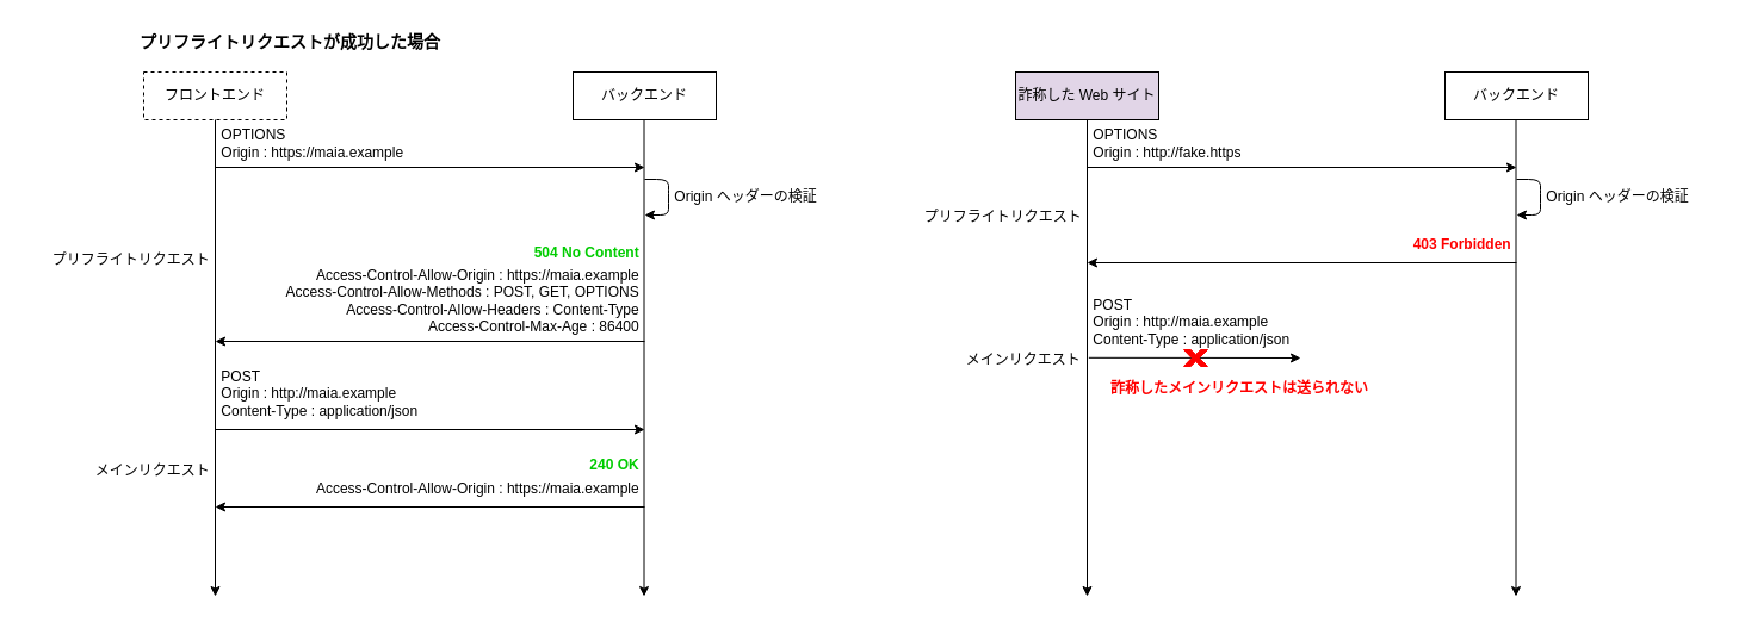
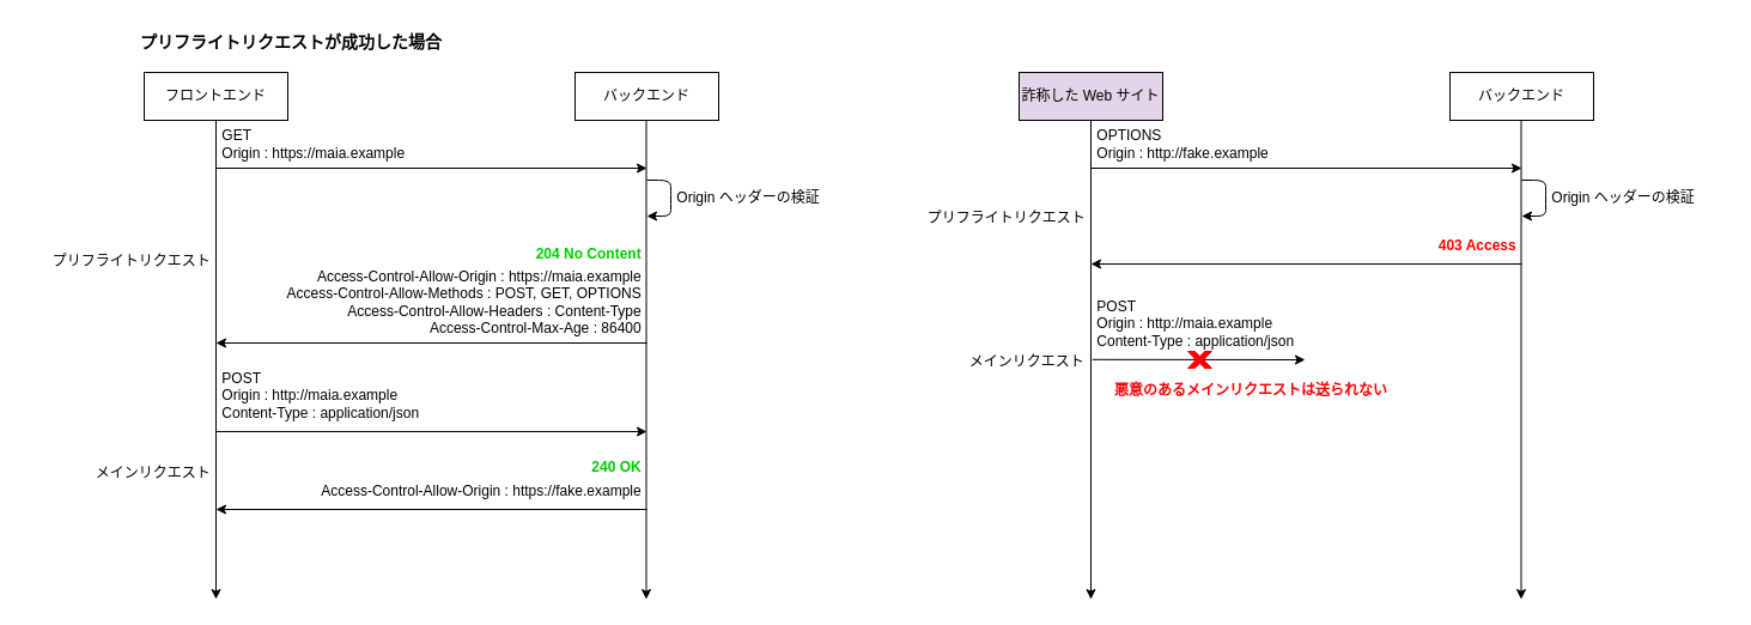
  <mxCell id="0" />
  <mxCell id="1" parent="0" />
- <mxCell id="2" value="フロントエンド" style="rounded=0;whiteSpace=wrap;html=1;dashed=1;" parent="1" vertex="1"><mxGeometry x="120" y="60" width="120" height="40" as="geometry" /></mxCell>
+ <mxCell id="2" value="フロントエンド" style="rounded=0;whiteSpace=wrap;html=1;" parent="1" vertex="1"><mxGeometry x="120" y="60" width="120" height="40" as="geometry" /></mxCell>
  <mxCell id="3" value="バックエンド" style="rounded=0;whiteSpace=wrap;html=1;" parent="1" vertex="1"><mxGeometry x="480" y="60" width="120" height="40" as="geometry" /></mxCell>
  <mxCell id="4" value="" style="endArrow=classic;html=1;exitX=0.5;exitY=1;exitDx=0;exitDy=0;" parent="1" source="2" edge="1"><mxGeometry width="50" height="50" relative="1" as="geometry"><mxPoint x="390" y="310" as="sourcePoint" /><mxPoint x="180" y="500" as="targetPoint" /></mxGeometry></mxCell>
  <mxCell id="5" value="" style="endArrow=classic;html=1;exitX=0.5;exitY=1;exitDx=0;exitDy=0;" parent="1" edge="1"><mxGeometry width="50" height="50" relative="1" as="geometry"><mxPoint x="539.5" y="100" as="sourcePoint" /><mxPoint x="539.5" y="500" as="targetPoint" /></mxGeometry></mxCell>
  <mxCell id="6" value="" style="endArrow=classic;html=1;" parent="1" edge="1"><mxGeometry width="50" height="50" relative="1" as="geometry"><mxPoint x="180" y="140" as="sourcePoint" /><mxPoint x="540" y="140" as="targetPoint" /></mxGeometry></mxCell>
- <mxCell id="7" value="&amp;nbsp;OPTIONS&lt;br&gt;&amp;nbsp;Origin : https://maia.example" style="text;html=1;align=left;verticalAlign=middle;resizable=0;points=[];autosize=1;strokeColor=none;fillColor=none;" parent="1" vertex="1"><mxGeometry x="180" y="100" width="180" height="40" as="geometry" /></mxCell>
+ <mxCell id="7" value="&amp;nbsp;GET&lt;br&gt;&amp;nbsp;Origin : https://maia.example" style="text;html=1;align=left;verticalAlign=middle;resizable=0;points=[];autosize=1;strokeColor=none;fillColor=none;" parent="1" vertex="1"><mxGeometry x="180" y="100" width="180" height="40" as="geometry" /></mxCell>
  <mxCell id="8" value="" style="endArrow=classic;html=1;" parent="1" edge="1"><mxGeometry width="50" height="50" relative="1" as="geometry"><mxPoint x="540" y="150" as="sourcePoint" /><mxPoint x="540" y="180" as="targetPoint" /><Array as="points"><mxPoint x="560" y="150" /><mxPoint x="560" y="160" /><mxPoint x="560" y="180" /></Array></mxGeometry></mxCell>
  <mxCell id="9" value="&amp;nbsp;Origin ヘッダーの検証" style="text;html=1;align=left;verticalAlign=middle;resizable=0;points=[];autosize=1;strokeColor=none;fillColor=none;" parent="1" vertex="1"><mxGeometry x="560" y="150" width="150" height="30" as="geometry" /></mxCell>
  <mxCell id="10" value="" style="endArrow=classic;html=1;" parent="1" edge="1"><mxGeometry width="50" height="50" relative="1" as="geometry"><mxPoint x="540" y="286" as="sourcePoint" /><mxPoint x="180" y="286" as="targetPoint" /></mxGeometry></mxCell>
- <mxCell id="11" value="&lt;b&gt;&lt;font style=&quot;color: rgb(0, 204, 0);&quot;&gt;&amp;nbsp; &amp;nbsp; &amp;nbsp;504 No Content&amp;nbsp;&lt;/font&gt;&lt;/b&gt;" style="text;html=1;align=right;verticalAlign=middle;resizable=0;points=[];autosize=1;strokeColor=none;fillColor=none;" parent="1" vertex="1"><mxGeometry x="410" y="197" width="130" height="30" as="geometry" /></mxCell>
+ <mxCell id="11" value="&lt;b&gt;&lt;font style=&quot;color: rgb(0, 204, 0);&quot;&gt;&amp;nbsp; &amp;nbsp; &amp;nbsp;204 No Content&amp;nbsp;&lt;/font&gt;&lt;/b&gt;" style="text;html=1;align=right;verticalAlign=middle;resizable=0;points=[];autosize=1;strokeColor=none;fillColor=none;" parent="1" vertex="1"><mxGeometry x="410" y="197" width="130" height="30" as="geometry" /></mxCell>
  <mxCell id="12" value="&lt;font style=&quot;color: rgb(0, 0, 0);&quot;&gt;Access-Control-Allow-Origin : https://maia.example&amp;nbsp;&lt;br&gt;Access-Control-Allow-Methods : POST, GET, OPTIONS&amp;nbsp;&lt;br&gt;Access-Control-Allow-Headers : Content-Type&amp;nbsp;&lt;br&gt;Access-Control-Max-Age : 86400&amp;nbsp;&lt;/font&gt;" style="text;html=1;align=right;verticalAlign=middle;resizable=0;points=[];autosize=1;strokeColor=none;fillColor=none;" parent="1" vertex="1"><mxGeometry x="220" y="217" width="320" height="70" as="geometry" /></mxCell>
  <mxCell id="13" value="プリフライトリクエスト&amp;nbsp;" style="text;html=1;align=right;verticalAlign=middle;resizable=0;points=[];autosize=1;strokeColor=none;fillColor=none;" parent="1" vertex="1"><mxGeometry x="20" y="203" width="160" height="30" as="geometry" /></mxCell>
  <mxCell id="14" value="" style="endArrow=classic;html=1;" parent="1" edge="1"><mxGeometry width="50" height="50" relative="1" as="geometry"><mxPoint x="180" y="360" as="sourcePoint" /><mxPoint x="540" y="360" as="targetPoint" /></mxGeometry></mxCell>
  <mxCell id="15" value="&amp;nbsp;POST&lt;br&gt;&amp;nbsp;Origin : http://maia.example&lt;br&gt;&amp;nbsp;Content-Type : application/json" style="text;html=1;align=left;verticalAlign=middle;resizable=0;points=[];autosize=1;strokeColor=none;fillColor=none;" parent="1" vertex="1"><mxGeometry x="180" y="300" width="190" height="60" as="geometry" /></mxCell>
  <mxCell id="16" value="" style="endArrow=classic;html=1;" parent="1" edge="1"><mxGeometry width="50" height="50" relative="1" as="geometry"><mxPoint x="540" y="425" as="sourcePoint" /><mxPoint x="180" y="425" as="targetPoint" /></mxGeometry></mxCell>
  <mxCell id="17" value="&lt;b&gt;&lt;font style=&quot;color: rgb(0, 204, 0);&quot;&gt;&amp;nbsp; &amp;nbsp; &amp;nbsp;240 OK&amp;nbsp;&lt;/font&gt;&lt;/b&gt;" style="text;html=1;align=right;verticalAlign=middle;resizable=0;points=[];autosize=1;strokeColor=none;fillColor=none;" parent="1" vertex="1"><mxGeometry x="460" y="375" width="80" height="30" as="geometry" /></mxCell>
- <mxCell id="18" value="&lt;font style=&quot;color: rgb(0, 0, 0);&quot;&gt;Access-Control-Allow-Origin : https://maia.example&amp;nbsp;&lt;br&gt;&lt;/font&gt;" style="text;html=1;align=right;verticalAlign=middle;resizable=0;points=[];autosize=1;strokeColor=none;fillColor=none;" parent="1" vertex="1"><mxGeometry x="240" y="395" width="300" height="30" as="geometry" /></mxCell>
+ <mxCell id="18" value="&lt;font style=&quot;color: rgb(0, 0, 0);&quot;&gt;Access-Control-Allow-Origin : https://fake.example&amp;nbsp;&lt;br&gt;&lt;/font&gt;" style="text;html=1;align=right;verticalAlign=middle;resizable=0;points=[];autosize=1;strokeColor=none;fillColor=none;" parent="1" vertex="1"><mxGeometry x="240" y="395" width="300" height="30" as="geometry" /></mxCell>
  <mxCell id="19" value="メインリクエスト&amp;nbsp;" style="text;html=1;align=right;verticalAlign=middle;resizable=0;points=[];autosize=1;strokeColor=none;fillColor=none;" parent="1" vertex="1"><mxGeometry x="60" y="380" width="120" height="30" as="geometry" /></mxCell>
  <mxCell id="20" value="詐称した Web サイト" style="rounded=0;whiteSpace=wrap;html=1;fillColor=#e1d5e7;" parent="1" vertex="1"><mxGeometry x="851" y="60" width="120" height="40" as="geometry" /></mxCell>
  <mxCell id="21" value="バックエンド" style="rounded=0;whiteSpace=wrap;html=1;" parent="1" vertex="1"><mxGeometry x="1211" y="60" width="120" height="40" as="geometry" /></mxCell>
  <mxCell id="22" value="" style="endArrow=classic;html=1;exitX=0.5;exitY=1;exitDx=0;exitDy=0;" parent="1" source="20" edge="1"><mxGeometry width="50" height="50" relative="1" as="geometry"><mxPoint x="1121" y="310" as="sourcePoint" /><mxPoint x="911" y="500" as="targetPoint" /></mxGeometry></mxCell>
  <mxCell id="23" value="" style="endArrow=classic;html=1;exitX=0.5;exitY=1;exitDx=0;exitDy=0;" parent="1" edge="1"><mxGeometry width="50" height="50" relative="1" as="geometry"><mxPoint x="1270.5" y="100" as="sourcePoint" /><mxPoint x="1270.5" y="500" as="targetPoint" /></mxGeometry></mxCell>
  <mxCell id="24" value="" style="endArrow=classic;html=1;" parent="1" edge="1"><mxGeometry width="50" height="50" relative="1" as="geometry"><mxPoint x="911" y="140" as="sourcePoint" /><mxPoint x="1271" y="140" as="targetPoint" /></mxGeometry></mxCell>
- <mxCell id="25" value="&amp;nbsp;OPTIONS&lt;br&gt;&amp;nbsp;Origin : http://fake.https" style="text;html=1;align=left;verticalAlign=middle;resizable=0;points=[];autosize=1;strokeColor=none;fillColor=none;" parent="1" vertex="1"><mxGeometry x="911" y="100" width="170" height="40" as="geometry" /></mxCell>
+ <mxCell id="25" value="&amp;nbsp;OPTIONS&lt;br&gt;&amp;nbsp;Origin : http://fake.example" style="text;html=1;align=left;verticalAlign=middle;resizable=0;points=[];autosize=1;strokeColor=none;fillColor=none;" parent="1" vertex="1"><mxGeometry x="911" y="100" width="170" height="40" as="geometry" /></mxCell>
  <mxCell id="26" value="" style="endArrow=classic;html=1;" parent="1" edge="1"><mxGeometry width="50" height="50" relative="1" as="geometry"><mxPoint x="1271" y="150" as="sourcePoint" /><mxPoint x="1271" y="180" as="targetPoint" /><Array as="points"><mxPoint x="1291" y="150" /><mxPoint x="1291" y="160" /><mxPoint x="1291" y="180" /></Array></mxGeometry></mxCell>
  <mxCell id="27" value="&amp;nbsp;Origin ヘッダーの検証" style="text;html=1;align=left;verticalAlign=middle;resizable=0;points=[];autosize=1;strokeColor=none;fillColor=none;" parent="1" vertex="1"><mxGeometry x="1291" y="150" width="150" height="30" as="geometry" /></mxCell>
  <mxCell id="28" value="" style="endArrow=classic;html=1;" parent="1" edge="1"><mxGeometry width="50" height="50" relative="1" as="geometry"><mxPoint x="1271" y="220" as="sourcePoint" /><mxPoint x="911" y="220" as="targetPoint" /></mxGeometry></mxCell>
- <mxCell id="29" value="&lt;b&gt;&lt;font style=&quot;color: rgb(255, 0, 0);&quot;&gt;&amp;nbsp; &amp;nbsp; &amp;nbsp;403 Forbidden&amp;nbsp;&lt;/font&gt;&lt;/b&gt;" style="text;html=1;align=right;verticalAlign=middle;resizable=0;points=[];autosize=1;strokeColor=none;fillColor=none;" parent="1" vertex="1"><mxGeometry x="1141" y="190" width="130" height="30" as="geometry" /></mxCell>
+ <mxCell id="29" value="&lt;b&gt;&lt;font style=&quot;color: rgb(255, 0, 0);&quot;&gt;&amp;nbsp; &amp;nbsp; &amp;nbsp;403 Access&amp;nbsp;&lt;/font&gt;&lt;/b&gt;" style="text;html=1;align=right;verticalAlign=middle;resizable=0;points=[];autosize=1;strokeColor=none;fillColor=none;" parent="1" vertex="1"><mxGeometry x="1141" y="190" width="130" height="30" as="geometry" /></mxCell>
  <mxCell id="30" value="プリフライトリクエスト&amp;nbsp;" style="text;html=1;align=right;verticalAlign=middle;resizable=0;points=[];autosize=1;strokeColor=none;fillColor=none;" parent="1" vertex="1"><mxGeometry x="751" y="167" width="160" height="30" as="geometry" /></mxCell>
  <mxCell id="31" value="" style="endArrow=classic;html=1;exitX=1.028;exitY=0.427;exitDx=0;exitDy=0;exitPerimeter=0;" parent="1" edge="1"><mxGeometry width="50" height="50" relative="1" as="geometry"><mxPoint x="912.36" y="299.81" as="sourcePoint" /><mxPoint x="1090" y="300" as="targetPoint" /></mxGeometry></mxCell>
  <mxCell id="32" value="メインリクエスト&amp;nbsp;" style="text;html=1;align=right;verticalAlign=middle;resizable=0;points=[];autosize=1;strokeColor=none;fillColor=none;" parent="1" vertex="1"><mxGeometry x="790" y="287" width="120" height="30" as="geometry" /></mxCell>
  <mxCell id="33" value="" style="verticalLabelPosition=bottom;verticalAlign=top;html=1;shape=mxgraph.basic.x;fontColor=#FF0000;fillColor=#FF0000;strokeColor=#FF0000;" parent="1" vertex="1"><mxGeometry x="992" y="293" width="20" height="14" as="geometry" /></mxCell>
  <mxCell id="34" value="&amp;nbsp;POST&lt;br&gt;&amp;nbsp;Origin : http://maia.example&lt;br&gt;&amp;nbsp;Content-Type : application/json" style="text;html=1;align=left;verticalAlign=middle;resizable=0;points=[];autosize=1;strokeColor=none;fillColor=none;" parent="1" vertex="1"><mxGeometry x="911" y="240" width="190" height="60" as="geometry" /></mxCell>
- <mxCell id="35" value="&lt;b&gt;&lt;font&gt;&lt;font style=&quot;color: rgb(255, 0, 0);&quot;&gt;詐称した&lt;/font&gt;&lt;span style=&quot;background-color: transparent;&quot;&gt;&lt;font style=&quot;color: rgb(255, 0, 0);&quot;&gt;メインリクエストは送られない&lt;/font&gt;&lt;/span&gt;&lt;/font&gt;&lt;/b&gt;" style="text;html=1;align=left;verticalAlign=middle;resizable=0;points=[];autosize=1;strokeColor=none;fillColor=none;" parent="1" vertex="1"><mxGeometry x="929" y="311" width="250" height="30" as="geometry" /></mxCell>
+ <mxCell id="35" value="&lt;b&gt;&lt;font&gt;&lt;font style=&quot;color: rgb(255, 0, 0);&quot;&gt;悪意のある&lt;/font&gt;&lt;span style=&quot;background-color: transparent;&quot;&gt;&lt;font style=&quot;color: rgb(255, 0, 0);&quot;&gt;メインリクエストは送られない&lt;/font&gt;&lt;/span&gt;&lt;/font&gt;&lt;/b&gt;" style="text;html=1;align=left;verticalAlign=middle;resizable=0;points=[];autosize=1;strokeColor=none;fillColor=none;" parent="1" vertex="1"><mxGeometry x="929" y="311" width="250" height="30" as="geometry" /></mxCell>
  <mxCell id="36" value="&lt;font style=&quot;font-size: 14px;&quot;&gt;&lt;b&gt;プリフライトリクエストが成功した場合&lt;/b&gt;&lt;/font&gt;" style="text;html=1;align=left;verticalAlign=middle;resizable=0;points=[];autosize=1;strokeColor=none;fillColor=none;" parent="1" vertex="1"><mxGeometry x="115" y="20" width="280" height="30" as="geometry" /></mxCell>
